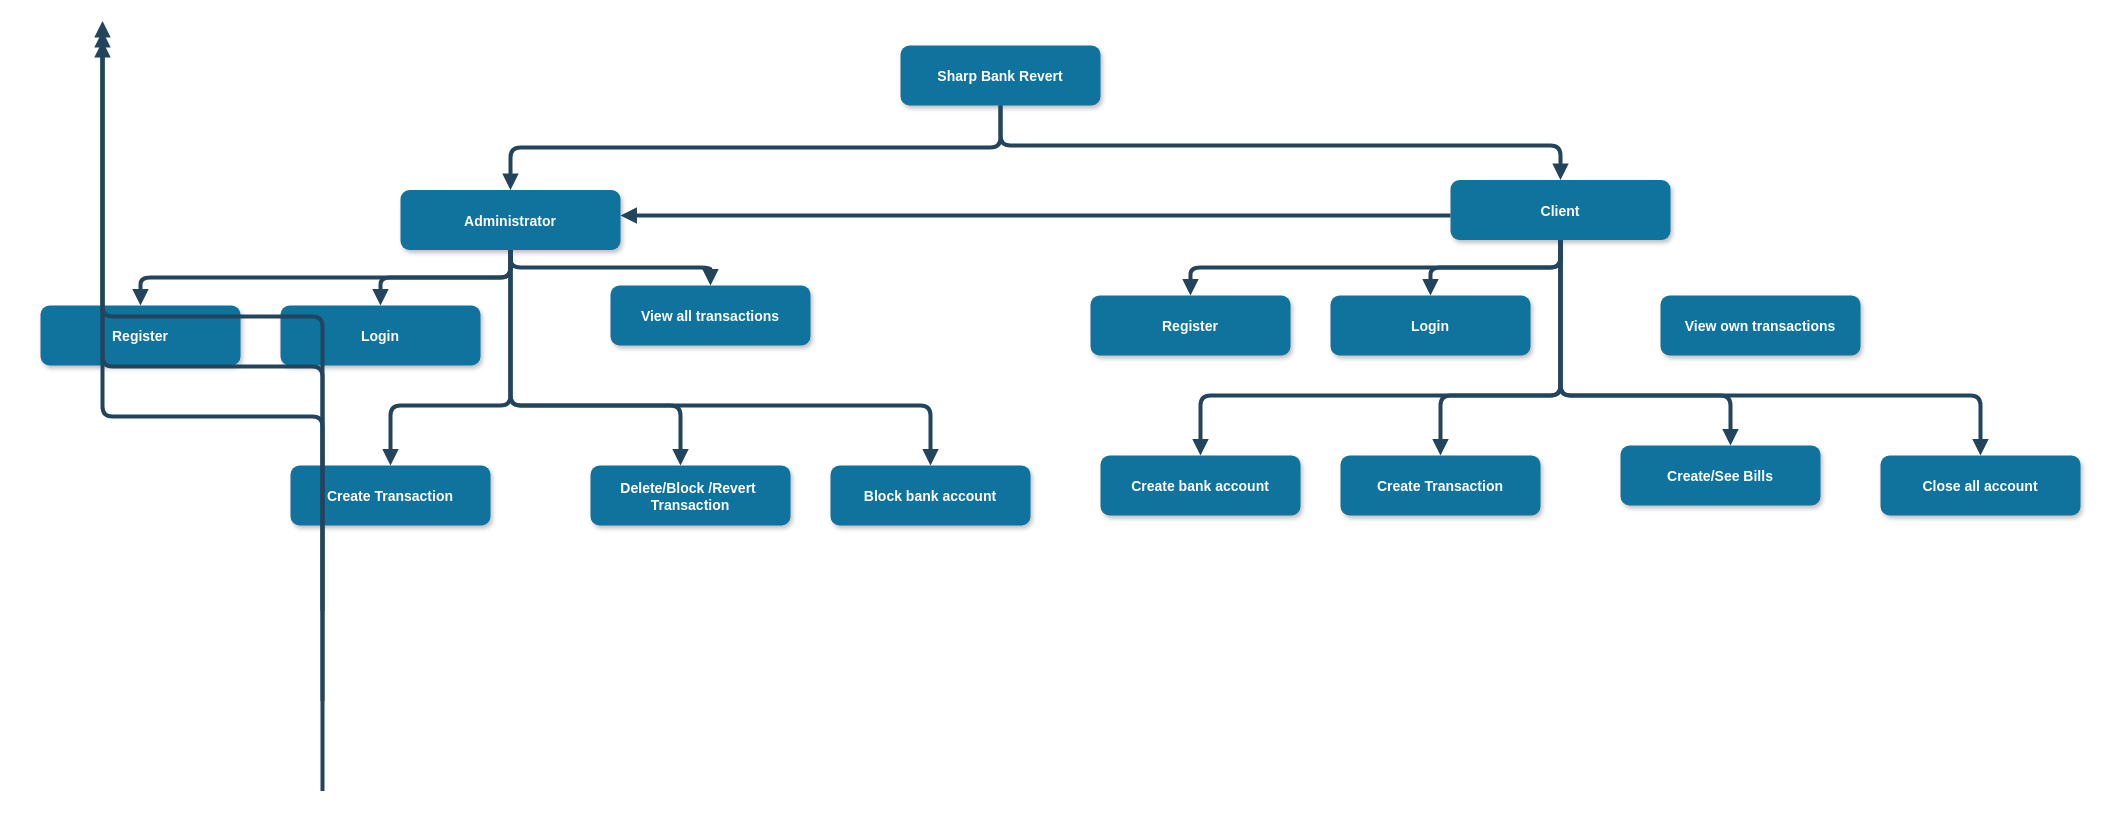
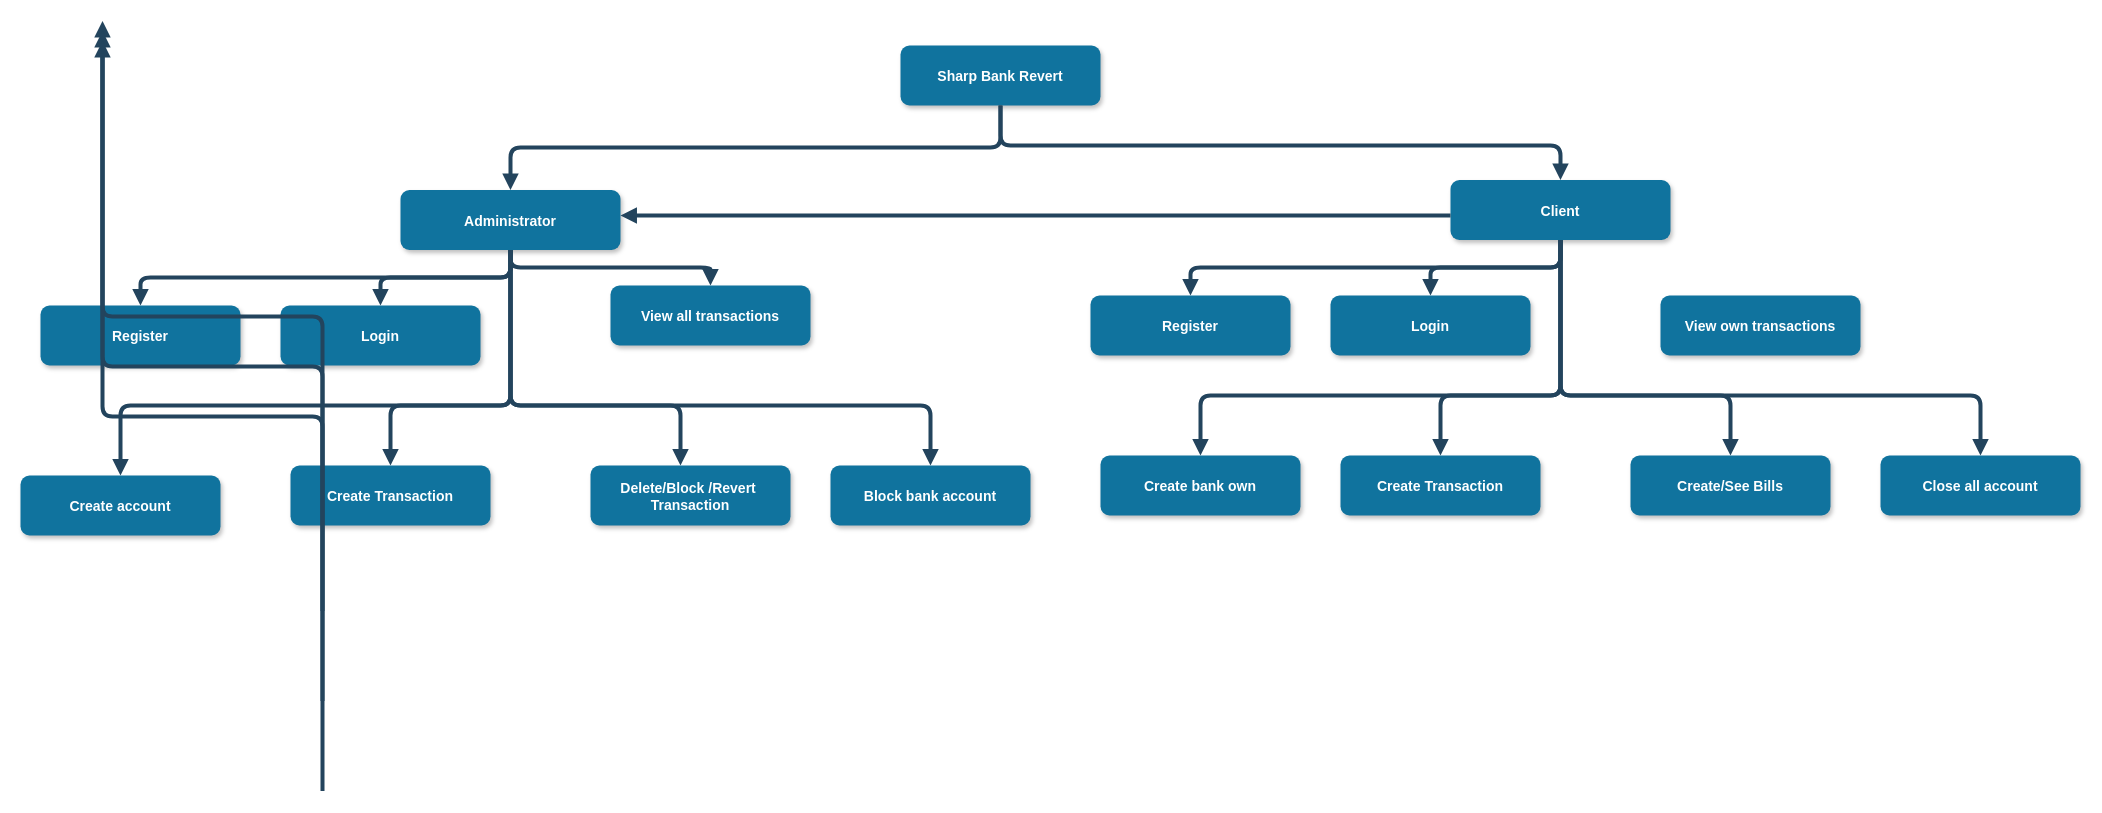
  <mxCell id="0" />
  <mxCell id="1" parent="0" />
  <mxCell id="2" value="Sharp Bank Revert" style="rounded=1;fillColor=#10739E;strokeColor=none;shadow=1;gradientColor=none;fontStyle=1;fontColor=#FFFFFF;fontSize=14;" parent="1" vertex="1"><mxGeometry x="900" y="45" width="200" height="60" as="geometry" /></mxCell>
  <mxCell id="3" value="Administrator" style="rounded=1;fillColor=#10739E;strokeColor=none;shadow=1;gradientColor=none;fontStyle=1;fontColor=#FFFFFF;fontSize=14;" parent="1" vertex="1"><mxGeometry x="400" y="189.5" width="220" height="60" as="geometry" /></mxCell>
  <mxCell id="4" value="Register" style="rounded=1;fillColor=#10739E;strokeColor=none;shadow=1;gradientColor=none;fontStyle=1;fontColor=#FFFFFF;fontSize=14;" parent="1" vertex="1"><mxGeometry x="40" y="305" width="200" height="60" as="geometry" /></mxCell>
  <mxCell id="5" value="Login" style="rounded=1;fillColor=#10739E;strokeColor=none;shadow=1;gradientColor=none;fontStyle=1;fontColor=#FFFFFF;fontSize=14;" parent="1" vertex="1"><mxGeometry x="280" y="305" width="200" height="60" as="geometry" /></mxCell>
  <mxCell id="6" value="View all transactions" style="rounded=1;fillColor=#10739E;strokeColor=none;shadow=1;gradientColor=none;fontStyle=1;fontColor=#FFFFFF;fontSize=14;" parent="1" vertex="1"><mxGeometry x="610" y="285" width="200" height="60" as="geometry" /></mxCell>
+ <mxCell id="7" value="Create account" style="rounded=1;fillColor=#10739E;strokeColor=none;shadow=1;gradientColor=none;fontStyle=1;fontColor=#FFFFFF;fontSize=14;" parent="1" vertex="1"><mxGeometry x="20" y="475" width="200" height="60" as="geometry" /></mxCell>
  <mxCell id="8" value="Create Transaction" style="rounded=1;fillColor=#10739E;strokeColor=none;shadow=1;gradientColor=none;fontStyle=1;fontColor=#FFFFFF;fontSize=14;" parent="1" vertex="1"><mxGeometry x="290" y="465" width="200" height="60" as="geometry" /></mxCell>
  <mxCell id="9" value="Delete/Block /Revert &#10;Transaction" style="rounded=1;fillColor=#10739E;strokeColor=none;shadow=1;gradientColor=none;fontStyle=1;fontColor=#FFFFFF;fontSize=14;" parent="1" vertex="1"><mxGeometry x="590" y="465" width="200" height="60" as="geometry" /></mxCell>
  <mxCell id="10" value="Block bank account" style="rounded=1;fillColor=#10739E;strokeColor=none;shadow=1;gradientColor=none;fontStyle=1;fontColor=#FFFFFF;fontSize=14;" parent="1" vertex="1"><mxGeometry x="830" y="465" width="200" height="60" as="geometry" /></mxCell>
  <mxCell id="11" value="" style="edgeStyle=elbowEdgeStyle;elbow=vertical;strokeWidth=4;endArrow=block;endFill=1;fontStyle=1;strokeColor=#23445D;" parent="1" source="2" target="3" edge="1"><mxGeometry x="-180" y="170" width="100" height="100" as="geometry"><mxPoint x="-240" y="115" as="sourcePoint" /><mxPoint x="-140" y="15" as="targetPoint" /></mxGeometry></mxCell>
  <mxCell id="12" value="" style="edgeStyle=elbowEdgeStyle;elbow=vertical;strokeWidth=4;endArrow=block;endFill=1;fontStyle=1;strokeColor=#23445D;" parent="1" source="3" target="5" edge="1"><mxGeometry x="-180" y="170" width="100" height="100" as="geometry"><mxPoint x="-240" y="115" as="sourcePoint" /><mxPoint x="-140" y="15" as="targetPoint" /></mxGeometry></mxCell>
  <mxCell id="13" value="" style="edgeStyle=elbowEdgeStyle;elbow=vertical;strokeWidth=4;endArrow=block;endFill=1;fontStyle=1;strokeColor=#23445D;" parent="1" source="3" target="4" edge="1"><mxGeometry x="-180" y="170" width="100" height="100" as="geometry"><mxPoint x="-240" y="115" as="sourcePoint" /><mxPoint x="-140" y="15" as="targetPoint" /></mxGeometry></mxCell>
  <mxCell id="14" value="" style="edgeStyle=elbowEdgeStyle;elbow=vertical;strokeWidth=4;endArrow=block;endFill=1;fontStyle=1;strokeColor=#23445D;" parent="1" source="3" target="6" edge="1"><mxGeometry x="-180" y="170" width="100" height="100" as="geometry"><mxPoint x="-240" y="115" as="sourcePoint" /><mxPoint x="-140" y="15" as="targetPoint" /></mxGeometry></mxCell>
+ <mxCell id="15" value="" style="edgeStyle=elbowEdgeStyle;elbow=vertical;strokeWidth=4;endArrow=block;endFill=1;fontStyle=1;strokeColor=#23445D;" parent="1" source="3" target="7" edge="1"><mxGeometry x="-180" y="170" width="100" height="100" as="geometry"><mxPoint x="-240" y="115" as="sourcePoint" /><mxPoint x="-140" y="15" as="targetPoint" /><Array as="points"><mxPoint x="290" y="405" /></Array></mxGeometry></mxCell>
  <mxCell id="16" value="" style="edgeStyle=elbowEdgeStyle;elbow=vertical;strokeWidth=4;endArrow=block;endFill=1;fontStyle=1;strokeColor=#23445D;" parent="1" source="3" edge="1"><mxGeometry x="-180" y="170" width="100" height="100" as="geometry"><mxPoint x="-240" y="115" as="sourcePoint" /><mxPoint x="930" y="465" as="targetPoint" /><Array as="points"><mxPoint x="710" y="405" /></Array></mxGeometry></mxCell>
  <mxCell id="17" value="" style="edgeStyle=elbowEdgeStyle;elbow=vertical;strokeWidth=4;endArrow=block;endFill=1;fontStyle=1;strokeColor=#23445D;" parent="1" edge="1"><mxGeometry x="62" y="175.5" width="100" height="100" as="geometry"><mxPoint x="322" y="610.5" as="sourcePoint" /><mxPoint x="102" y="20.5" as="targetPoint" /></mxGeometry></mxCell>
  <mxCell id="18" value="" style="edgeStyle=elbowEdgeStyle;elbow=vertical;strokeWidth=4;endArrow=block;endFill=1;fontStyle=1;strokeColor=#23445D;" parent="1" edge="1"><mxGeometry x="62" y="185.5" width="100" height="100" as="geometry"><mxPoint x="322" y="700.5" as="sourcePoint" /><mxPoint x="102" y="30.5" as="targetPoint" /></mxGeometry></mxCell>
  <mxCell id="19" value="" style="edgeStyle=elbowEdgeStyle;elbow=vertical;strokeWidth=4;endArrow=block;endFill=1;fontStyle=1;strokeColor=#23445D;" parent="1" edge="1"><mxGeometry x="62" y="195.5" width="100" height="100" as="geometry"><mxPoint x="322" y="790.5" as="sourcePoint" /><mxPoint x="102" y="40.5" as="targetPoint" /></mxGeometry></mxCell>
  <mxCell id="20" value="" style="edgeStyle=elbowEdgeStyle;elbow=vertical;strokeWidth=4;endArrow=block;endFill=1;fontStyle=1;strokeColor=#23445D;" parent="1" source="3" target="8" edge="1"><mxGeometry x="-180" y="170" width="100" height="100" as="geometry"><mxPoint x="-240" y="115" as="sourcePoint" /><mxPoint x="-140" y="15" as="targetPoint" /><Array as="points"><mxPoint x="390" y="405" /></Array></mxGeometry></mxCell>
  <mxCell id="21" value="" style="edgeStyle=elbowEdgeStyle;elbow=vertical;strokeWidth=4;endArrow=block;endFill=1;fontStyle=1;strokeColor=#23445D;" parent="1" source="3" target="9" edge="1"><mxGeometry x="-180" y="170" width="100" height="100" as="geometry"><mxPoint x="-240" y="115" as="sourcePoint" /><mxPoint x="-140" y="15" as="targetPoint" /><Array as="points"><mxPoint x="680" y="405" /></Array></mxGeometry></mxCell>
  <mxCell id="22" value="" style="edgeStyle=elbowEdgeStyle;elbow=vertical;strokeWidth=4;endArrow=block;endFill=1;fontStyle=1;strokeColor=#23445D;exitX=0.5;exitY=1;exitDx=0;exitDy=0;entryX=0.5;entryY=0;entryDx=0;entryDy=0;" edge="1" parent="1" source="2" target="23"><mxGeometry x="-30" y="160" width="100" height="100" as="geometry"><mxPoint x="660" y="105" as="sourcePoint" /><mxPoint x="1130" y="185" as="targetPoint" /><Array as="points"><mxPoint x="1320" y="145" /><mxPoint x="890" y="145" /><mxPoint x="920" y="155" /><mxPoint x="650" y="85" /></Array></mxGeometry></mxCell>
  <mxCell id="23" value="Client" style="rounded=1;fillColor=#10739E;strokeColor=none;shadow=1;gradientColor=none;fontStyle=1;fontColor=#FFFFFF;fontSize=14;" vertex="1" parent="1"><mxGeometry x="1450" y="179.5" width="220" height="60" as="geometry" /></mxCell>
  <mxCell id="24" value="Register" style="rounded=1;fillColor=#10739E;strokeColor=none;shadow=1;gradientColor=none;fontStyle=1;fontColor=#FFFFFF;fontSize=14;" vertex="1" parent="1"><mxGeometry x="1090" y="295" width="200" height="60" as="geometry" /></mxCell>
  <mxCell id="25" value="Login" style="rounded=1;fillColor=#10739E;strokeColor=none;shadow=1;gradientColor=none;fontStyle=1;fontColor=#FFFFFF;fontSize=14;" vertex="1" parent="1"><mxGeometry x="1330" y="295" width="200" height="60" as="geometry" /></mxCell>
  <mxCell id="26" value="View own transactions" style="rounded=1;fillColor=#10739E;strokeColor=none;shadow=1;gradientColor=none;fontStyle=1;fontColor=#FFFFFF;fontSize=14;" vertex="1" parent="1"><mxGeometry x="1660" y="295" width="200" height="60" as="geometry" /></mxCell>
- <mxCell id="27" value="Create bank account" style="rounded=1;fillColor=#10739E;strokeColor=none;shadow=1;gradientColor=none;fontStyle=1;fontColor=#FFFFFF;fontSize=14;" vertex="1" parent="1"><mxGeometry x="1100" y="455" width="200" height="60" as="geometry" /></mxCell>
+ <mxCell id="27" value="Create bank own" style="rounded=1;fillColor=#10739E;strokeColor=none;shadow=1;gradientColor=none;fontStyle=1;fontColor=#FFFFFF;fontSize=14;" vertex="1" parent="1"><mxGeometry x="1100" y="455" width="200" height="60" as="geometry" /></mxCell>
  <mxCell id="28" value="Create Transaction" style="rounded=1;fillColor=#10739E;strokeColor=none;shadow=1;gradientColor=none;fontStyle=1;fontColor=#FFFFFF;fontSize=14;" vertex="1" parent="1"><mxGeometry x="1340" y="455" width="200" height="60" as="geometry" /></mxCell>
- <mxCell id="29" value="Create/See Bills" style="rounded=1;fillColor=#10739E;strokeColor=none;shadow=1;gradientColor=none;fontStyle=1;fontColor=#FFFFFF;fontSize=14;" vertex="1" parent="1"><mxGeometry x="1620" y="445" width="200" height="60" as="geometry" /></mxCell>
+ <mxCell id="29" value="Create/See Bills" style="rounded=1;fillColor=#10739E;strokeColor=none;shadow=1;gradientColor=none;fontStyle=1;fontColor=#FFFFFF;fontSize=14;" vertex="1" parent="1"><mxGeometry x="1630" y="455" width="200" height="60" as="geometry" /></mxCell>
  <mxCell id="30" value="Close all account" style="rounded=1;fillColor=#10739E;strokeColor=none;shadow=1;gradientColor=none;fontStyle=1;fontColor=#FFFFFF;fontSize=14;" vertex="1" parent="1"><mxGeometry x="1880" y="455" width="200" height="60" as="geometry" /></mxCell>
  <mxCell id="31" value="" style="edgeStyle=elbowEdgeStyle;elbow=vertical;strokeWidth=4;endArrow=block;endFill=1;fontStyle=1;strokeColor=#23445D;" edge="1" parent="1" source="23" target="25"><mxGeometry x="870" y="160" width="100" height="100" as="geometry"><mxPoint x="810" y="105" as="sourcePoint" /><mxPoint x="910" y="5" as="targetPoint" /></mxGeometry></mxCell>
  <mxCell id="32" value="" style="edgeStyle=elbowEdgeStyle;elbow=vertical;strokeWidth=4;endArrow=block;endFill=1;fontStyle=1;strokeColor=#23445D;" edge="1" parent="1" source="23" target="24"><mxGeometry x="870" y="160" width="100" height="100" as="geometry"><mxPoint x="810" y="105" as="sourcePoint" /><mxPoint x="910" y="5" as="targetPoint" /></mxGeometry></mxCell>
  <mxCell id="33" value="" style="edgeStyle=elbowEdgeStyle;elbow=vertical;strokeWidth=4;endArrow=block;endFill=1;fontStyle=1;strokeColor=#23445D;" edge="1" parent="1" source="23" target="3"><mxGeometry x="870" y="160" width="100" height="100" as="geometry"><mxPoint x="810" y="105" as="sourcePoint" /><mxPoint x="910" y="5" as="targetPoint" /></mxGeometry></mxCell>
  <mxCell id="34" value="" style="edgeStyle=elbowEdgeStyle;elbow=vertical;strokeWidth=4;endArrow=block;endFill=1;fontStyle=1;strokeColor=#23445D;" edge="1" parent="1" source="23" target="27"><mxGeometry x="870" y="160" width="100" height="100" as="geometry"><mxPoint x="810" y="105" as="sourcePoint" /><mxPoint x="910" y="5" as="targetPoint" /><Array as="points"><mxPoint x="1340" y="395" /></Array></mxGeometry></mxCell>
  <mxCell id="35" value="" style="edgeStyle=elbowEdgeStyle;elbow=vertical;strokeWidth=4;endArrow=block;endFill=1;fontStyle=1;strokeColor=#23445D;" edge="1" parent="1" source="23"><mxGeometry x="870" y="160" width="100" height="100" as="geometry"><mxPoint x="810" y="105" as="sourcePoint" /><mxPoint x="1980" y="455" as="targetPoint" /><Array as="points"><mxPoint x="1760" y="395" /></Array></mxGeometry></mxCell>
  <mxCell id="36" value="" style="edgeStyle=elbowEdgeStyle;elbow=vertical;strokeWidth=4;endArrow=block;endFill=1;fontStyle=1;strokeColor=#23445D;" edge="1" parent="1" source="23" target="28"><mxGeometry x="870" y="160" width="100" height="100" as="geometry"><mxPoint x="810" y="105" as="sourcePoint" /><mxPoint x="910" y="5" as="targetPoint" /><Array as="points"><mxPoint x="1440" y="395" /></Array></mxGeometry></mxCell>
  <mxCell id="37" value="" style="edgeStyle=elbowEdgeStyle;elbow=vertical;strokeWidth=4;endArrow=block;endFill=1;fontStyle=1;strokeColor=#23445D;" edge="1" parent="1" source="23" target="29"><mxGeometry x="870" y="160" width="100" height="100" as="geometry"><mxPoint x="810" y="105" as="sourcePoint" /><mxPoint x="910" y="5" as="targetPoint" /><Array as="points"><mxPoint x="1730" y="395" /></Array></mxGeometry></mxCell>
